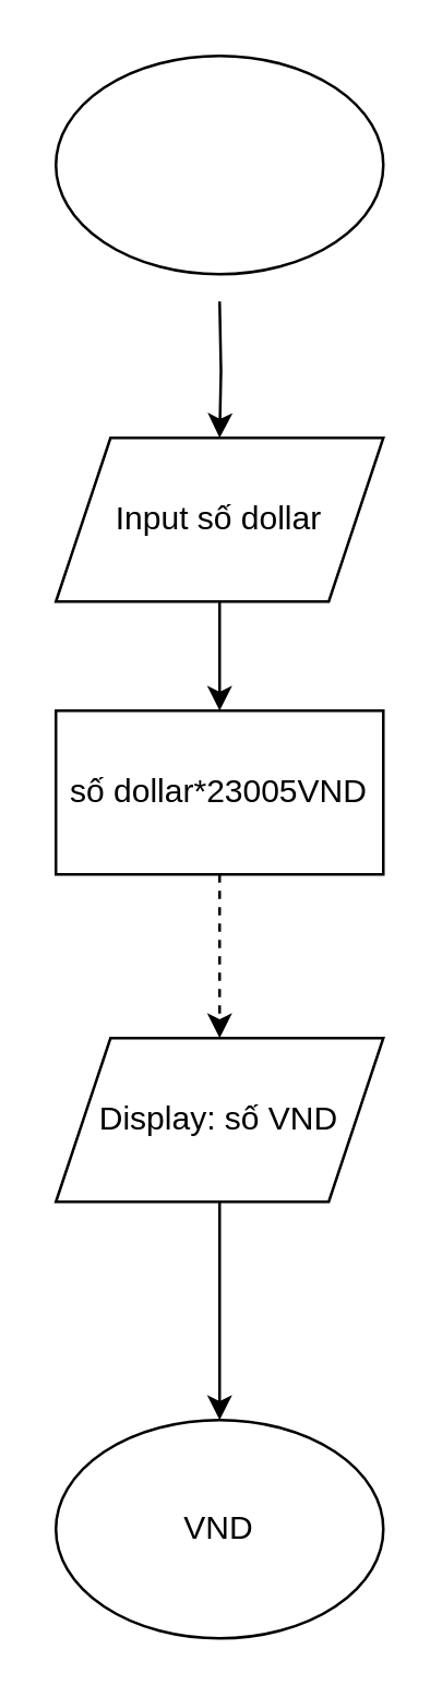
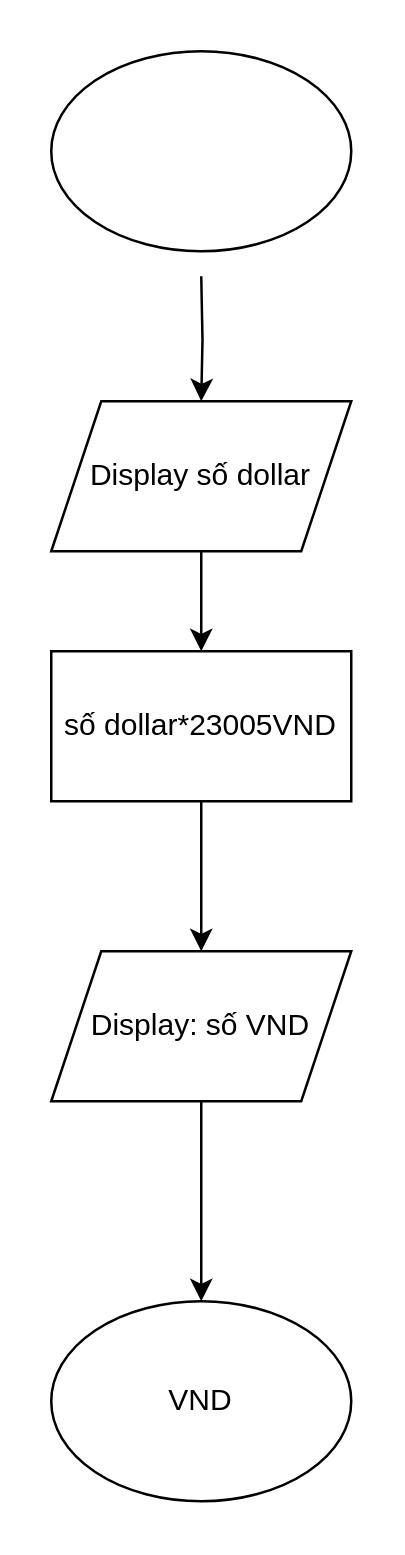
  <mxCell id="0" />
  <mxCell id="1" parent="0" />
  <mxCell id="2" style="edgeStyle=orthogonalEdgeStyle;rounded=0;orthogonalLoop=1;jettySize=auto;html=1;" edge="1" parent="1" target="4"><mxGeometry relative="1" as="geometry"><mxPoint x="80" y="170" as="targetPoint" /><mxPoint x="80" y="110" as="sourcePoint" /></mxGeometry></mxCell>
  <mxCell id="3" style="edgeStyle=orthogonalEdgeStyle;rounded=0;orthogonalLoop=1;jettySize=auto;html=1;" edge="1" parent="1" source="4" target="6"><mxGeometry relative="1" as="geometry"><mxPoint x="80" y="290" as="targetPoint" /></mxGeometry></mxCell>
- <mxCell id="4" value="Input số dollar" style="shape=parallelogram;perimeter=parallelogramPerimeter;whiteSpace=wrap;html=1;fixedSize=1;" vertex="1" parent="1"><mxGeometry x="20" y="160" width="120" height="60" as="geometry" /></mxCell>
- <mxCell id="5" style="edgeStyle=orthogonalEdgeStyle;rounded=0;orthogonalLoop=1;jettySize=auto;html=1;exitX=0.5;exitY=1;exitDx=0;exitDy=0;entryX=0.5;entryY=0;entryDx=0;entryDy=0;dashed=1;" edge="1" parent="1" source="6" target="8"><mxGeometry relative="1" as="geometry" /></mxCell>
+ <mxCell id="4" value="Display số dollar" style="shape=parallelogram;perimeter=parallelogramPerimeter;whiteSpace=wrap;html=1;fixedSize=1;" vertex="1" parent="1"><mxGeometry x="20" y="160" width="120" height="60" as="geometry" /></mxCell>
+ <mxCell id="5" style="edgeStyle=orthogonalEdgeStyle;rounded=0;orthogonalLoop=1;jettySize=auto;html=1;exitX=0.5;exitY=1;exitDx=0;exitDy=0;entryX=0.5;entryY=0;entryDx=0;entryDy=0;" edge="1" parent="1" source="6" target="8"><mxGeometry relative="1" as="geometry" /></mxCell>
  <mxCell id="6" value="số dollar*23005VND" style="rounded=0;whiteSpace=wrap;html=1;" vertex="1" parent="1"><mxGeometry x="20" y="260" width="120" height="60" as="geometry" /></mxCell>
  <mxCell id="7" style="edgeStyle=orthogonalEdgeStyle;rounded=0;orthogonalLoop=1;jettySize=auto;html=1;exitX=0.5;exitY=1;exitDx=0;exitDy=0;" edge="1" parent="1" source="8"><mxGeometry relative="1" as="geometry"><mxPoint x="80" y="520" as="targetPoint" /></mxGeometry></mxCell>
  <mxCell id="8" value="Display: số VND" style="shape=parallelogram;perimeter=parallelogramPerimeter;whiteSpace=wrap;html=1;fixedSize=1;" vertex="1" parent="1"><mxGeometry x="20" y="380" width="120" height="60" as="geometry" /></mxCell>
  <mxCell id="9" value="VND" style="ellipse;whiteSpace=wrap;html=1;" vertex="1" parent="1"><mxGeometry x="20" y="520" width="120" height="80" as="geometry" /></mxCell>
  <mxCell id="10" value="" style="ellipse;whiteSpace=wrap;html=1;" vertex="1" parent="1"><mxGeometry x="20" y="20" width="120" height="80" as="geometry" /></mxCell>
